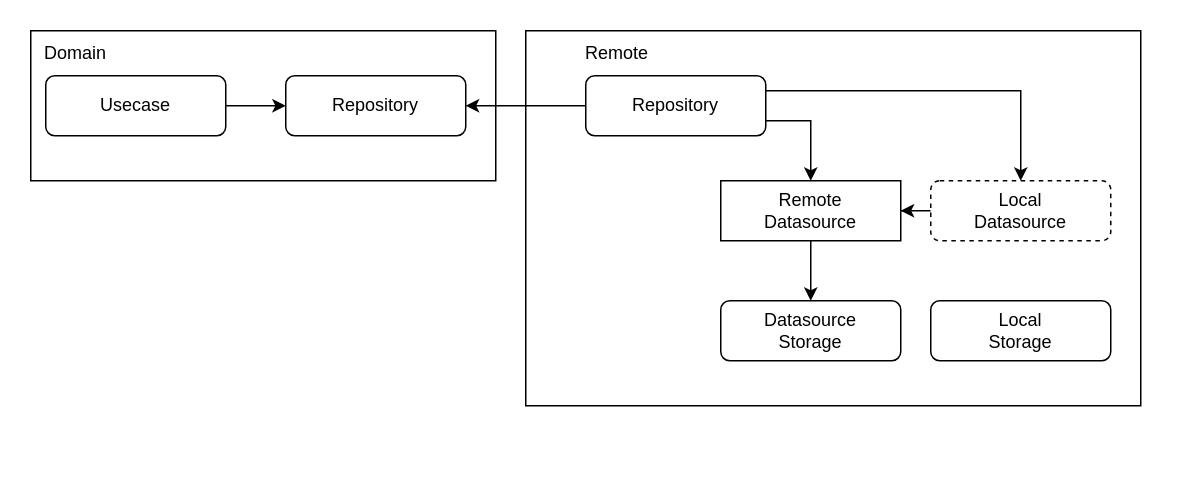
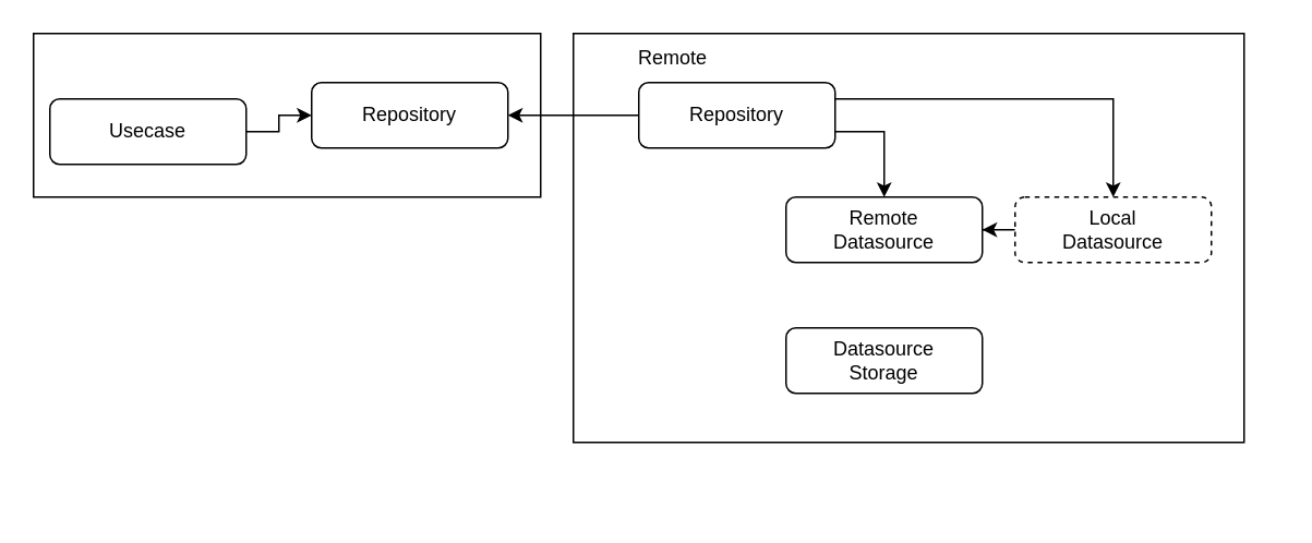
  <mxCell id="0" />
  <mxCell id="1" parent="0" />
  <mxCell id="2" value="" style="group" vertex="1" connectable="0" parent="1"><mxGeometry x="370" y="20" width="410" height="290" as="geometry" /></mxCell>
  <mxCell id="3" value="" style="rounded=0;whiteSpace=wrap;html=1;" vertex="1" parent="2"><mxGeometry x="-20" width="410" height="250" as="geometry" /></mxCell>
  <mxCell id="4" value="Remote" style="text;html=1;align=center;verticalAlign=middle;whiteSpace=wrap;rounded=0;" vertex="1" parent="2"><mxGeometry width="82" height="30" as="geometry" /></mxCell>
  <mxCell id="5" value="" style="edgeStyle=orthogonalEdgeStyle;rounded=0;orthogonalLoop=1;jettySize=auto;html=1;exitX=1;exitY=0.75;exitDx=0;exitDy=0;" edge="1" parent="2" source="6" target="8"><mxGeometry relative="1" as="geometry" /></mxCell>
  <mxCell id="6" value="Repository" style="rounded=1;whiteSpace=wrap;html=1;fontSize=12;glass=0;strokeWidth=1;shadow=0;" vertex="1" parent="2"><mxGeometry x="20" y="30" width="120" height="40" as="geometry" /></mxCell>
- <mxCell id="7" value="" style="edgeStyle=orthogonalEdgeStyle;rounded=0;orthogonalLoop=1;jettySize=auto;html=1;" edge="1" parent="2" source="8" target="9"><mxGeometry relative="1" as="geometry" /></mxCell>
- <mxCell id="8" value="&lt;div&gt;Remote&lt;/div&gt;Datasource" style="whiteSpace=wrap;html=1;fontSize=12;glass=0;strokeWidth=1;shadow=0;rounded=0;" parent="2" vertex="1"><mxGeometry x="110" y="100" width="120" height="40" as="geometry" /></mxCell>
+ <mxCell id="8" value="&lt;div&gt;Remote&lt;/div&gt;Datasource" style="rounded=1;whiteSpace=wrap;html=1;fontSize=12;glass=0;strokeWidth=1;shadow=0;" parent="2" vertex="1"><mxGeometry x="110" y="100" width="120" height="40" as="geometry" /></mxCell>
  <mxCell id="9" value="Datasource&lt;div&gt;Storage&lt;/div&gt;" style="rounded=1;whiteSpace=wrap;html=1;fontSize=12;glass=0;strokeWidth=1;shadow=0;" parent="2" vertex="1"><mxGeometry x="110" y="180" width="120" height="40" as="geometry" /></mxCell>
- <mxCell id="10" value="Local&lt;div&gt;Storage&lt;/div&gt;" style="rounded=1;whiteSpace=wrap;html=1;fontSize=12;glass=0;strokeWidth=1;shadow=0;" vertex="1" parent="2"><mxGeometry x="250" y="180" width="120" height="40" as="geometry" /></mxCell>
  <mxCell id="11" value="" style="edgeStyle=orthogonalEdgeStyle;rounded=0;orthogonalLoop=1;jettySize=auto;html=1;" edge="1" parent="2" source="12" target="8"><mxGeometry relative="1" as="geometry" /></mxCell>
  <mxCell id="12" value="&lt;div&gt;Local&lt;/div&gt;Datasource" style="rounded=1;whiteSpace=wrap;html=1;fontSize=12;glass=0;strokeWidth=1;shadow=0;dashed=1;" vertex="1" parent="2"><mxGeometry x="250" y="100" width="120" height="40" as="geometry" /></mxCell>
  <mxCell id="13" value="" style="edgeStyle=orthogonalEdgeStyle;rounded=0;orthogonalLoop=1;jettySize=auto;html=1;" edge="1" parent="2" source="6" target="12"><mxGeometry relative="1" as="geometry"><mxPoint x="240" y="50" as="targetPoint" /><Array as="points"><mxPoint x="310" y="40" /></Array></mxGeometry></mxCell>
  <mxCell id="14" value="" style="group" vertex="1" connectable="0" parent="1"><mxGeometry x="20" y="20" width="310" height="100" as="geometry" /></mxCell>
  <mxCell id="15" value="" style="rounded=0;whiteSpace=wrap;html=1;" vertex="1" parent="14"><mxGeometry width="310" height="100" as="geometry" /></mxCell>
- <mxCell id="16" value="Domain" style="text;html=1;align=center;verticalAlign=middle;whiteSpace=wrap;rounded=0;" vertex="1" parent="14"><mxGeometry width="60" height="30" as="geometry" /></mxCell>
  <mxCell id="17" style="edgeStyle=orthogonalEdgeStyle;rounded=0;orthogonalLoop=1;jettySize=auto;html=1;exitX=1;exitY=0.5;exitDx=0;exitDy=0;" edge="1" parent="1" source="18" target="19"><mxGeometry relative="1" as="geometry" /></mxCell>
- <mxCell id="18" value="Usecase" style="rounded=1;whiteSpace=wrap;html=1;fontSize=12;glass=0;strokeWidth=1;shadow=0;" parent="1" vertex="1"><mxGeometry x="30" y="50" width="120" height="40" as="geometry" /></mxCell>
+ <mxCell id="18" value="Usecase" style="rounded=1;whiteSpace=wrap;html=1;fontSize=12;glass=0;strokeWidth=1;shadow=0;" parent="1" vertex="1"><mxGeometry x="30" y="60" width="120" height="40" as="geometry" /></mxCell>
  <mxCell id="19" value="Repository" style="rounded=1;whiteSpace=wrap;html=1;fontSize=12;glass=0;strokeWidth=1;shadow=0;" vertex="1" parent="1"><mxGeometry x="190" y="50" width="120" height="40" as="geometry" /></mxCell>
  <mxCell id="20" style="edgeStyle=orthogonalEdgeStyle;rounded=0;orthogonalLoop=1;jettySize=auto;html=1;exitX=0;exitY=0.5;exitDx=0;exitDy=0;entryX=1;entryY=0.5;entryDx=0;entryDy=0;" edge="1" parent="1" source="6" target="19"><mxGeometry relative="1" as="geometry" /></mxCell>
